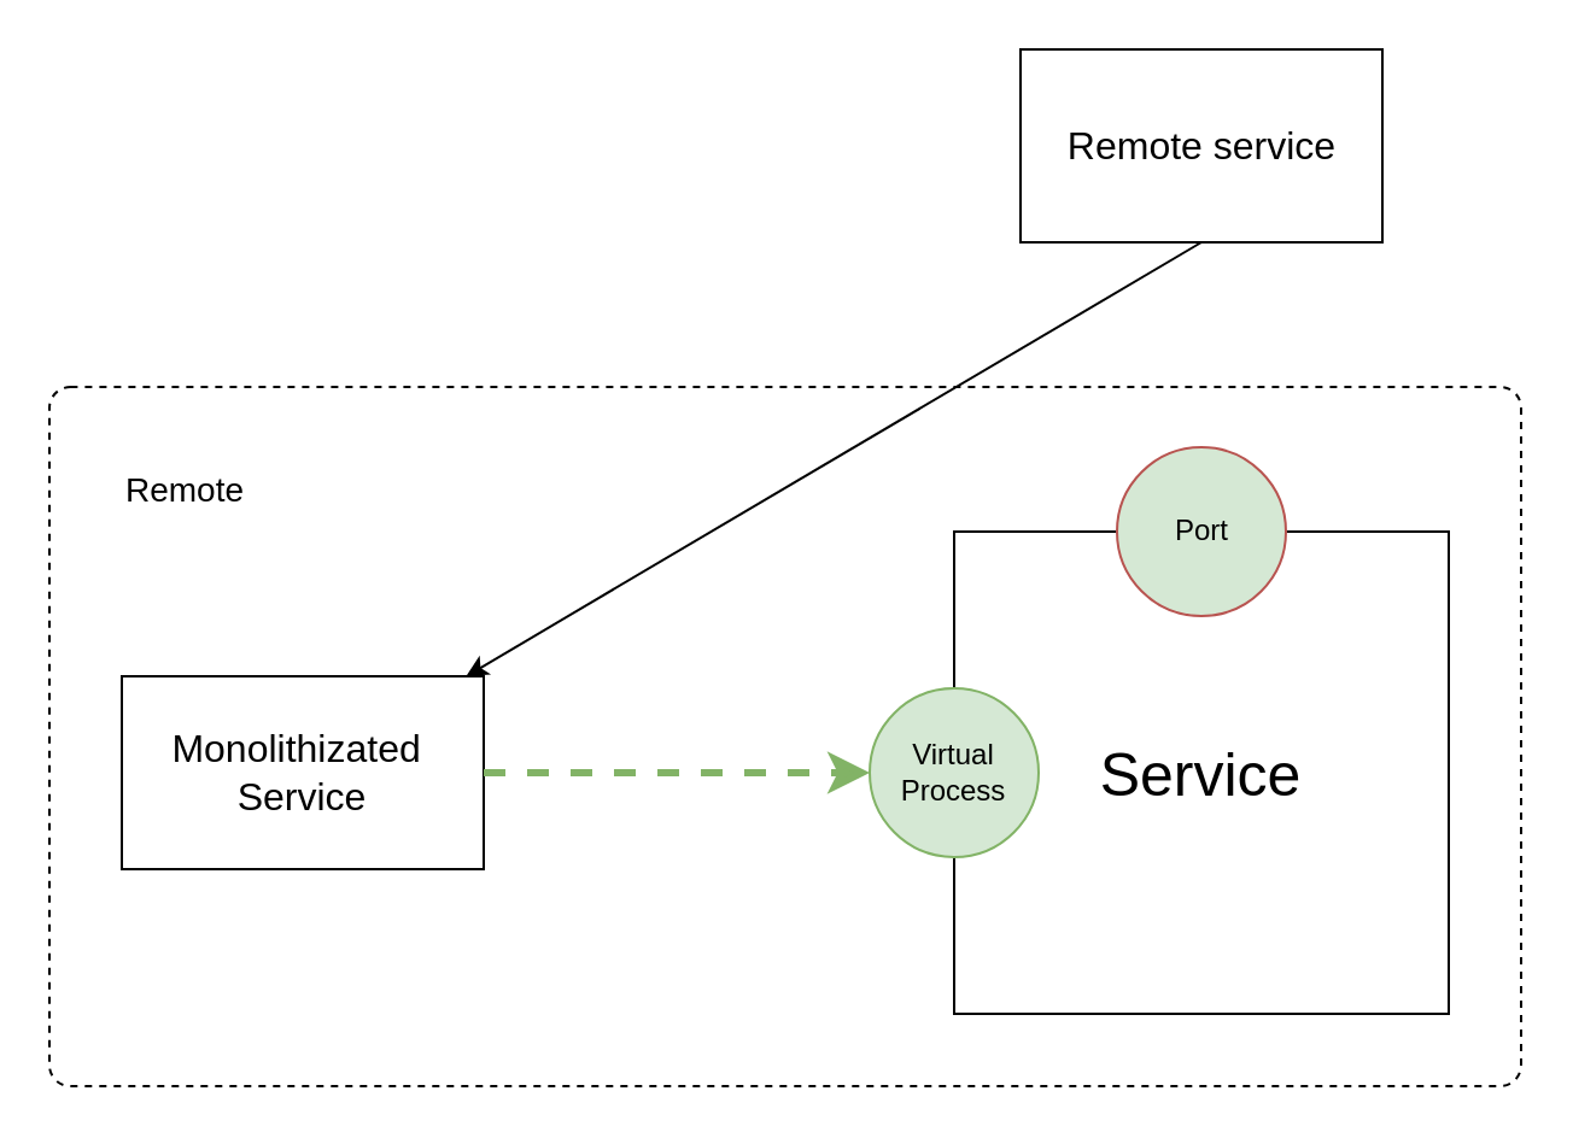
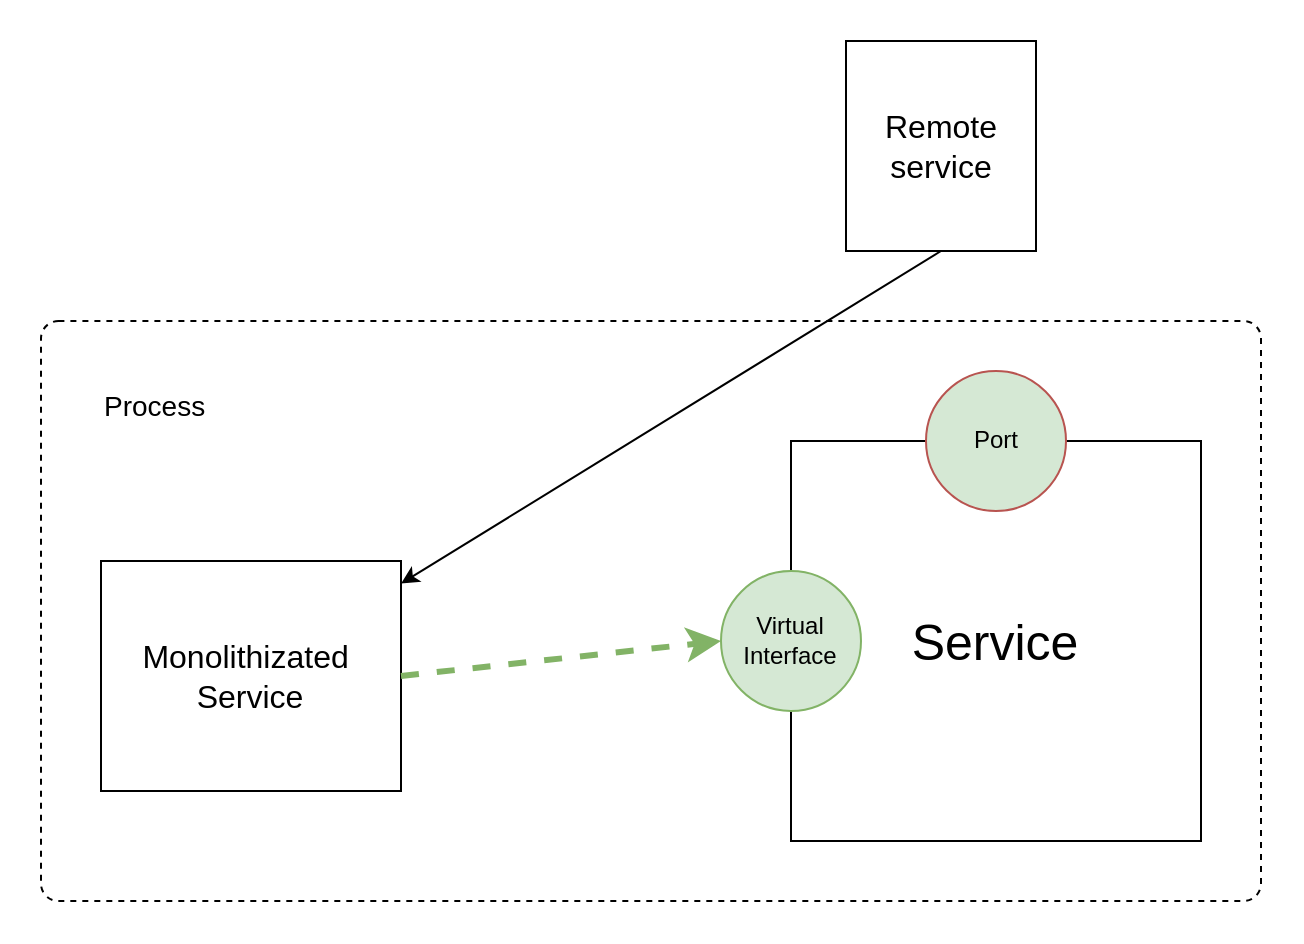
  <mxCell id="0" />
  <mxCell id="1" parent="0" />
  <mxCell id="2" value="" style="rounded=1;whiteSpace=wrap;html=1;arcSize=3;dashed=1;" vertex="1" parent="1"><mxGeometry x="20" y="160" width="610" height="290" as="geometry" /></mxCell>
  <mxCell id="3" value="&lt;font style=&quot;font-size: 25px&quot;&gt;Service&lt;/font&gt;" style="rounded=0;whiteSpace=wrap;html=1;" vertex="1" parent="1"><mxGeometry x="395" y="220" width="205" height="200" as="geometry" /></mxCell>
  <mxCell id="4" value="Port" style="ellipse;whiteSpace=wrap;html=1;aspect=fixed;fillColor=#d5e8d4;strokeColor=#b85450;" vertex="1" parent="1"><mxGeometry x="462.5" y="185" width="70" height="70" as="geometry" /></mxCell>
- <mxCell id="5" value="Virtual&lt;br&gt;Process" style="ellipse;whiteSpace=wrap;html=1;aspect=fixed;fillColor=#d5e8d4;strokeColor=#82b366;" vertex="1" parent="1"><mxGeometry x="360" y="285" width="70" height="70" as="geometry" /></mxCell>
- <mxCell id="6" value="&lt;font style=&quot;font-size: 16px&quot;&gt;Remote service&lt;/font&gt;" style="rounded=0;whiteSpace=wrap;html=1;" vertex="1" parent="1"><mxGeometry x="422.5" y="20" width="150" height="80" as="geometry" /></mxCell>
- <mxCell id="7" value="&lt;font style=&quot;font-size: 16px&quot;&gt;Monolithizated&amp;nbsp;&lt;br&gt;Service&lt;/font&gt;" style="rounded=0;whiteSpace=wrap;html=1;" vertex="1" parent="1"><mxGeometry x="50" y="280" width="150" height="80" as="geometry" /></mxCell>
+ <mxCell id="5" value="Virtual&lt;br&gt;Interface" style="ellipse;whiteSpace=wrap;html=1;aspect=fixed;fillColor=#d5e8d4;strokeColor=#82b366;" vertex="1" parent="1"><mxGeometry x="360" y="285" width="70" height="70" as="geometry" /></mxCell>
+ <mxCell id="6" value="&lt;font style=&quot;font-size: 16px&quot;&gt;Remote service&lt;/font&gt;" style="rounded=0;whiteSpace=wrap;html=1;" vertex="1" parent="1"><mxGeometry x="422.5" y="20" width="95" height="105" as="geometry" /></mxCell>
+ <mxCell id="7" value="&lt;font style=&quot;font-size: 16px&quot;&gt;Monolithizated&amp;nbsp;&lt;br&gt;Service&lt;/font&gt;" style="rounded=0;whiteSpace=wrap;html=1;" vertex="1" parent="1"><mxGeometry x="50" y="280" width="150" height="115" as="geometry" /></mxCell>
  <mxCell id="8" value="" style="endArrow=classic;html=1;strokeWidth=3;fillColor=#d5e8d4;exitX=1;exitY=0.5;exitDx=0;exitDy=0;entryX=0;entryY=0.5;entryDx=0;entryDy=0;dashed=1;endSize=8;strokeColor=#82b366;" edge="1" parent="1" source="7" target="5"><mxGeometry width="50" height="50" relative="1" as="geometry"><mxPoint x="280" y="410" as="sourcePoint" /><mxPoint x="410" y="350" as="targetPoint" /></mxGeometry></mxCell>
  <mxCell id="9" value="" style="endArrow=classic;html=1;exitX=0.5;exitY=1;exitDx=0;exitDy=0;" edge="1" parent="1" source="6" target="7"><mxGeometry width="50" height="50" relative="1" as="geometry"><mxPoint x="60" y="510" as="sourcePoint" /><mxPoint x="110" y="460" as="targetPoint" /></mxGeometry></mxCell>
- <mxCell id="10" value="&lt;span style=&quot;font-size: 14px&quot;&gt;Remote&lt;/span&gt;" style="text;html=1;strokeColor=none;fillColor=none;align=left;verticalAlign=middle;whiteSpace=wrap;rounded=0;dashed=1;" vertex="1" parent="1"><mxGeometry x="50" y="185" width="140" height="35" as="geometry" /></mxCell>
+ <mxCell id="10" value="&lt;span style=&quot;font-size: 14px&quot;&gt;Process&lt;/span&gt;" style="text;html=1;strokeColor=none;fillColor=none;align=left;verticalAlign=middle;whiteSpace=wrap;rounded=0;dashed=1;" vertex="1" parent="1"><mxGeometry x="50" y="185" width="140" height="35" as="geometry" /></mxCell>
